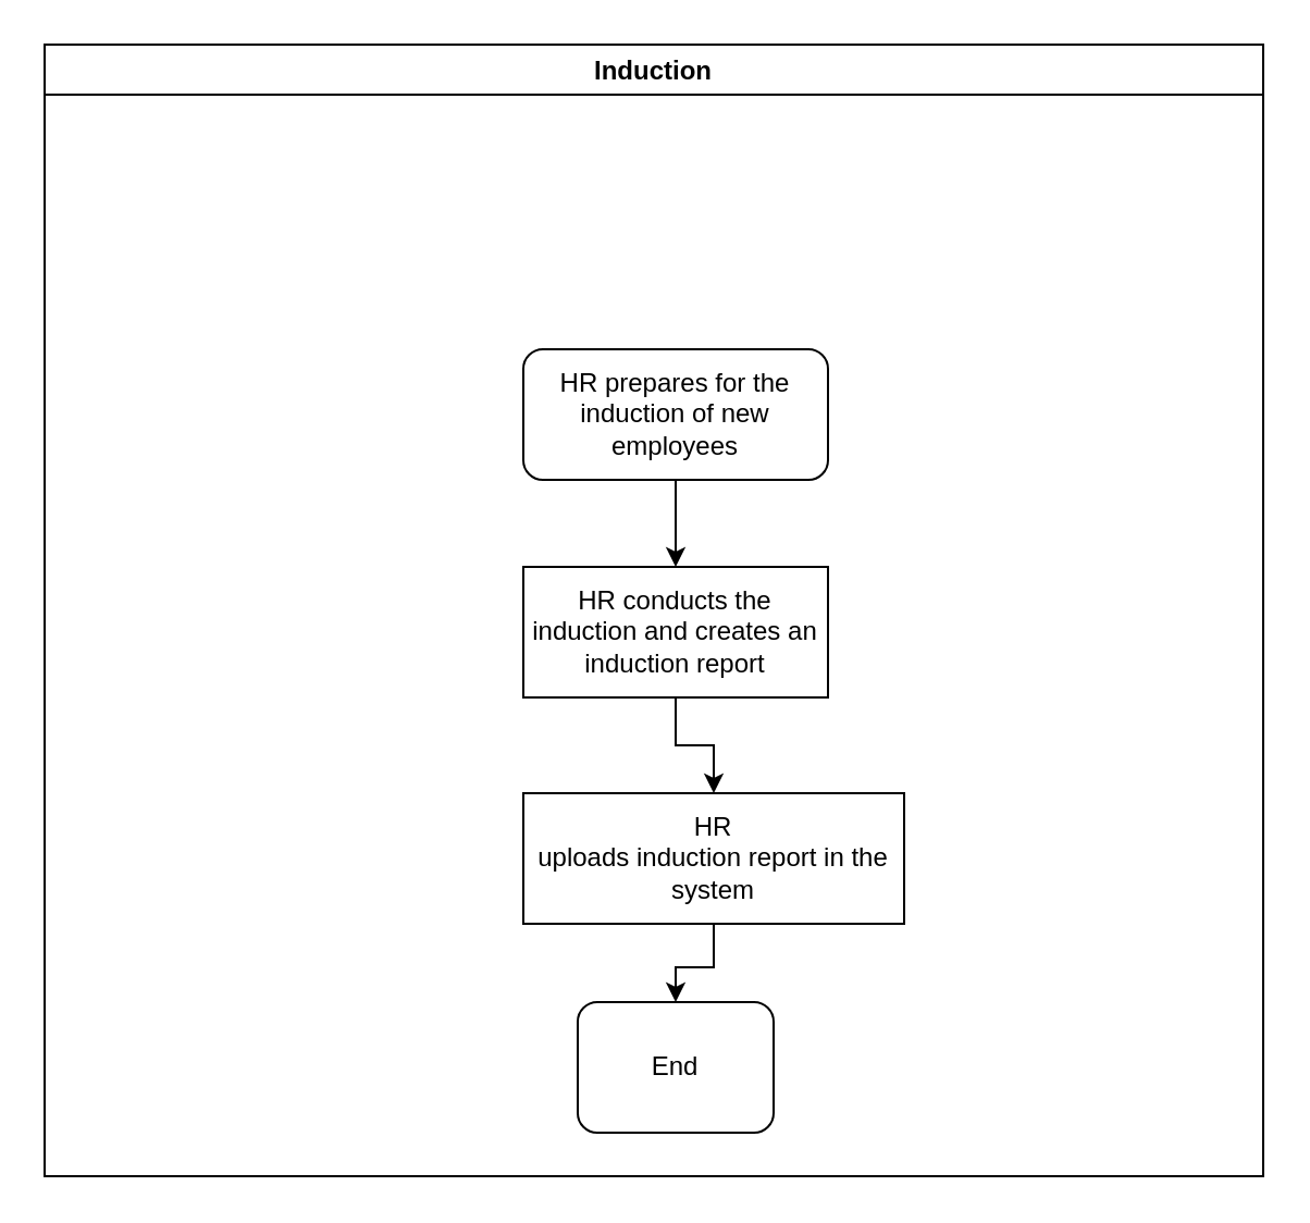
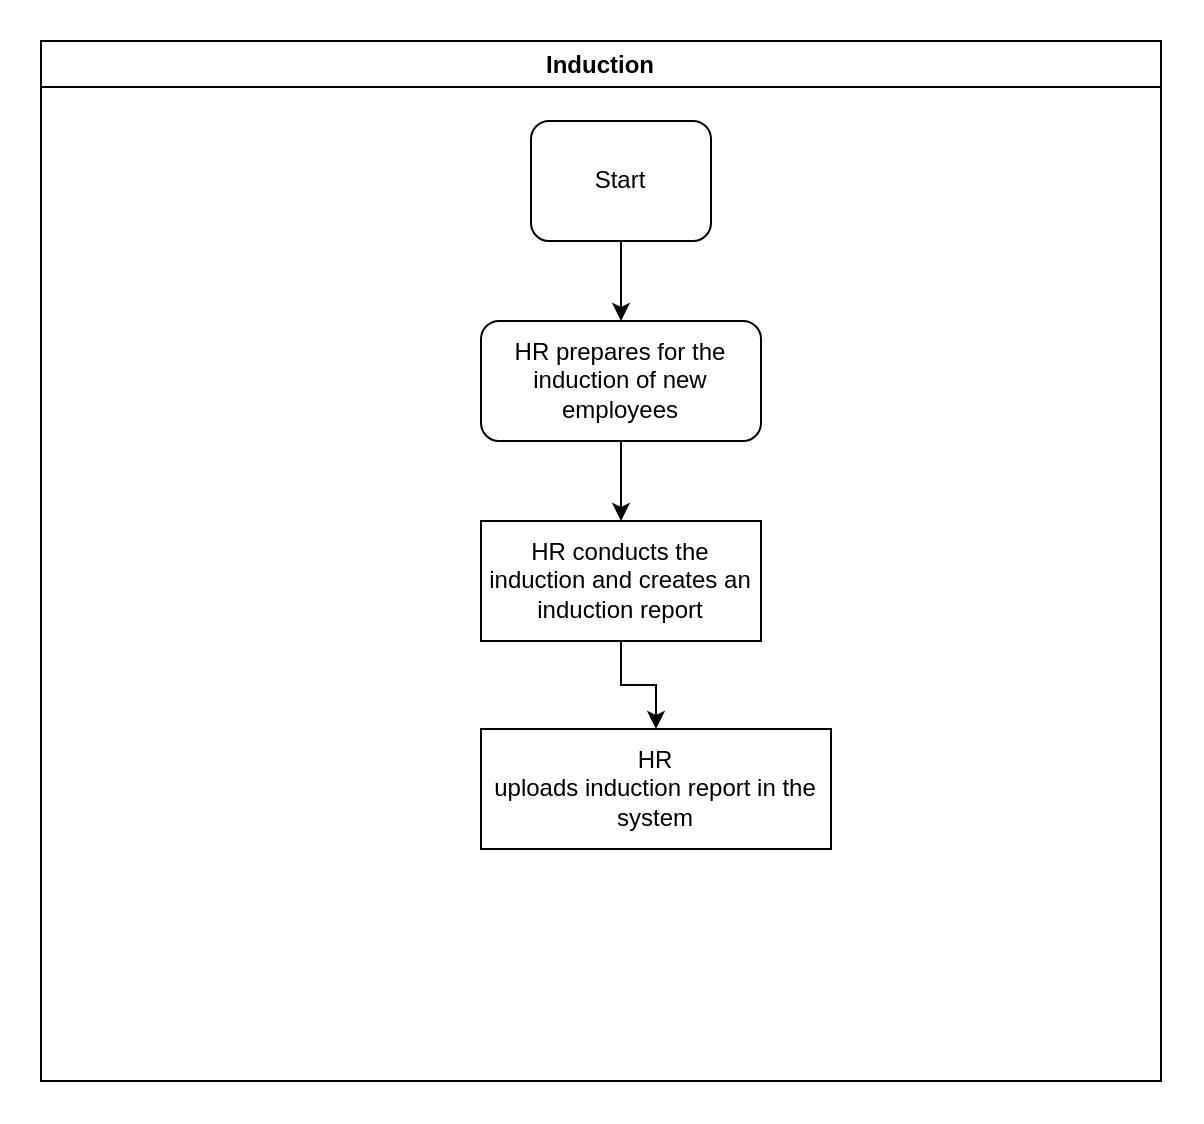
  <mxCell id="0" />
  <mxCell id="1" parent="0" />
  <mxCell id="2" value="Induction" style="swimlane;" vertex="1" parent="1"><mxGeometry x="20" y="20" width="560" height="520" as="geometry" /></mxCell>
+ <mxCell id="3" value="Start" style="rounded=1;whiteSpace=wrap;html=1;" vertex="1" parent="2"><mxGeometry x="245" y="40" width="90" height="60" as="geometry" /></mxCell>
  <mxCell id="4" value="" style="edgeStyle=orthogonalEdgeStyle;rounded=0;orthogonalLoop=1;jettySize=auto;html=1;" edge="1" parent="2" source="5" target="8"><mxGeometry relative="1" as="geometry" /></mxCell>
  <mxCell id="5" value="&lt;span lang=&quot;EN-GB&quot;&gt;HR prepares for the induction of new employees&lt;br&gt;&lt;/span&gt;" style="whiteSpace=wrap;html=1;rounded=1;" vertex="1" parent="2"><mxGeometry x="220" y="140" width="140" height="60" as="geometry" /></mxCell>
+ <mxCell id="6" value="" style="edgeStyle=orthogonalEdgeStyle;rounded=0;orthogonalLoop=1;jettySize=auto;html=1;" edge="1" parent="2" source="3" target="5"><mxGeometry relative="1" as="geometry"><mxPoint x="290" y="180" as="targetPoint" /></mxGeometry></mxCell>
  <mxCell id="7" value="" style="edgeStyle=orthogonalEdgeStyle;rounded=0;orthogonalLoop=1;jettySize=auto;html=1;" edge="1" parent="2" source="8" target="10"><mxGeometry relative="1" as="geometry" /></mxCell>
  <mxCell id="8" value="&lt;span lang=&quot;EN-GB&quot;&gt;HR conducts the induction and creates an induction report&lt;br&gt;&lt;/span&gt;" style="rounded=0;whiteSpace=wrap;html=1;" vertex="1" parent="2"><mxGeometry x="220" y="240" width="140" height="60" as="geometry" /></mxCell>
- <mxCell id="9" value="" style="edgeStyle=orthogonalEdgeStyle;rounded=0;orthogonalLoop=1;jettySize=auto;html=1;entryX=0.5;entryY=0;entryDx=0;entryDy=0;" edge="1" parent="2" source="10" target="11"><mxGeometry relative="1" as="geometry"><mxPoint x="290" y="590" as="targetPoint" /></mxGeometry></mxCell>
  <mxCell id="10" value="&lt;span lang=&quot;EN-GB&quot;&gt;HR &lt;/span&gt;&lt;br&gt;&lt;span lang=&quot;EN-GB&quot;&gt;&lt;span lang=&quot;EN-GB&quot;&gt;uploads induction report in the system&lt;br&gt;&lt;/span&gt;&lt;/span&gt;" style="rounded=0;whiteSpace=wrap;html=1;" vertex="1" parent="2"><mxGeometry x="220" y="344" width="175" height="60" as="geometry" /></mxCell>
- <mxCell id="11" value="End" style="rounded=1;whiteSpace=wrap;html=1;" vertex="1" parent="2"><mxGeometry x="245" y="440" width="90" height="60" as="geometry" /></mxCell>
